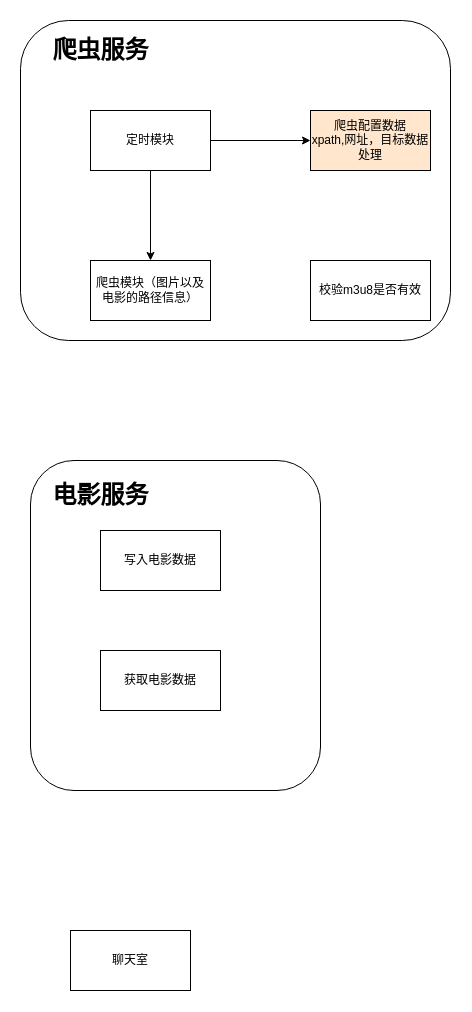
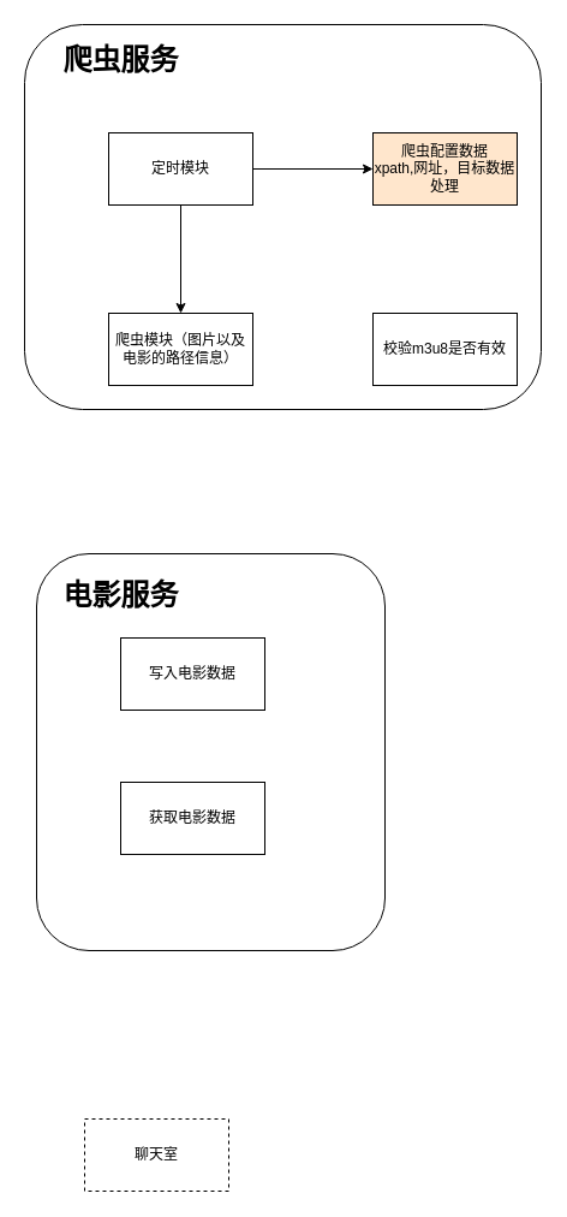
  <mxCell id="0" />
  <mxCell id="1" parent="0" />
  <mxCell id="2" value="" style="rounded=1;whiteSpace=wrap;html=1;" vertex="1" parent="1"><mxGeometry x="30" y="460" width="290" height="330" as="geometry" /></mxCell>
  <mxCell id="3" value="" style="rounded=1;whiteSpace=wrap;html=1;" vertex="1" parent="1"><mxGeometry x="20" y="20" width="430" height="320" as="geometry" /></mxCell>
  <mxCell id="4" value="爬虫配置数据&lt;br&gt;xpath,网址，目标数据处理" style="rounded=0;whiteSpace=wrap;html=1;fillColor=#ffe6cc;" vertex="1" parent="1"><mxGeometry x="310" y="110" width="120" height="60" as="geometry" /></mxCell>
  <mxCell id="5" style="edgeStyle=orthogonalEdgeStyle;rounded=0;orthogonalLoop=1;jettySize=auto;html=1;exitX=1;exitY=0.5;exitDx=0;exitDy=0;entryX=0;entryY=0.5;entryDx=0;entryDy=0;" edge="1" parent="1" source="7" target="4"><mxGeometry relative="1" as="geometry" /></mxCell>
  <mxCell id="6" style="edgeStyle=orthogonalEdgeStyle;rounded=0;orthogonalLoop=1;jettySize=auto;html=1;exitX=0.5;exitY=1;exitDx=0;exitDy=0;" edge="1" parent="1" source="7" target="8"><mxGeometry relative="1" as="geometry" /></mxCell>
  <mxCell id="7" value="定时模块" style="rounded=0;whiteSpace=wrap;html=1;" vertex="1" parent="1"><mxGeometry x="90" y="110" width="120" height="60" as="geometry" /></mxCell>
  <mxCell id="8" value="爬虫模块（图片以及电影的路径信息）" style="rounded=0;whiteSpace=wrap;html=1;" vertex="1" parent="1"><mxGeometry x="90" y="260" width="120" height="60" as="geometry" /></mxCell>
  <mxCell id="9" value="爬虫服务" style="text;strokeColor=none;fillColor=none;html=1;fontSize=24;fontStyle=1;verticalAlign=middle;align=center;" vertex="1" parent="1"><mxGeometry x="50" y="30" width="100" height="40" as="geometry" /></mxCell>
  <mxCell id="10" value="写入电影数据" style="rounded=0;whiteSpace=wrap;html=1;" vertex="1" parent="1"><mxGeometry x="100" y="530" width="120" height="60" as="geometry" /></mxCell>
  <mxCell id="11" value="校验m3u8是否有效" style="rounded=0;whiteSpace=wrap;html=1;" vertex="1" parent="1"><mxGeometry x="310" y="260" width="120" height="60" as="geometry" /></mxCell>
  <mxCell id="12" value="获取电影数据" style="rounded=0;whiteSpace=wrap;html=1;" vertex="1" parent="1"><mxGeometry x="100" y="650" width="120" height="60" as="geometry" /></mxCell>
  <mxCell id="13" value="电影服务" style="text;strokeColor=none;fillColor=none;html=1;fontSize=24;fontStyle=1;verticalAlign=middle;align=center;" vertex="1" parent="1"><mxGeometry x="50" y="475" width="100" height="40" as="geometry" /></mxCell>
- <mxCell id="14" value="聊天室" style="rounded=0;whiteSpace=wrap;html=1;" vertex="1" parent="1"><mxGeometry x="70" y="930" width="120" height="60" as="geometry" /></mxCell>
+ <mxCell id="14" value="聊天室" style="rounded=0;whiteSpace=wrap;html=1;dashed=1;" vertex="1" parent="1"><mxGeometry x="70" y="930" width="120" height="60" as="geometry" /></mxCell>
